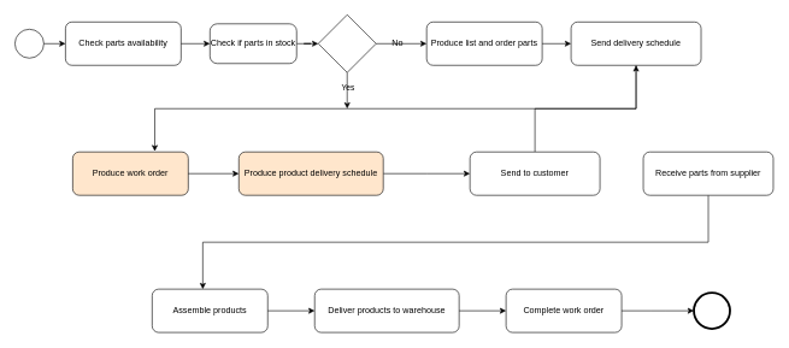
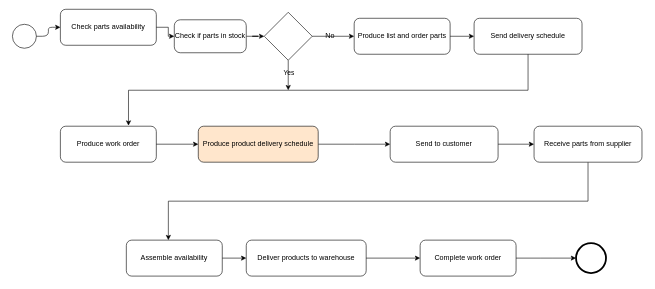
  <mxCell id="0" />
  <mxCell id="1" parent="0" />
  <mxCell id="2" value="" style="ellipse;whiteSpace=wrap;html=1;aspect=fixed;" parent="1" vertex="1"><mxGeometry x="20" y="40" width="40" height="40" as="geometry" /></mxCell>
- <mxCell id="3" value="Check parts availability" style="rounded=1;whiteSpace=wrap;html=1;fontSize=12;" parent="1" vertex="1"><mxGeometry x="90" y="30" width="160" height="60" as="geometry" /></mxCell>
+ <mxCell id="3" value="Check parts availability" style="rounded=1;whiteSpace=wrap;html=1;fontSize=12;" parent="1" vertex="1"><mxGeometry x="100" y="15" width="160" height="60" as="geometry" /></mxCell>
  <mxCell id="4" style="edgeStyle=orthogonalEdgeStyle;html=1;" parent="1" source="2" target="3" edge="1"><mxGeometry relative="1" as="geometry" /></mxCell>
  <mxCell id="5" style="edgeStyle=orthogonalEdgeStyle;rounded=0;orthogonalLoop=1;jettySize=auto;html=1;" parent="1" source="9" edge="1"><mxGeometry relative="1" as="geometry"><mxPoint x="590" y="60" as="targetPoint" /></mxGeometry></mxCell>
  <mxCell id="6" style="edgeStyle=orthogonalEdgeStyle;rounded=0;orthogonalLoop=1;jettySize=auto;html=1;curved=1;strokeColor=none;" parent="1" source="9" edge="1"><mxGeometry relative="1" as="geometry"><mxPoint x="480" y="150" as="targetPoint" /></mxGeometry></mxCell>
  <mxCell id="7" value="Yes" style="edgeLabel;html=1;align=center;verticalAlign=middle;resizable=0;points=[];" parent="6" vertex="1" connectable="0"><mxGeometry x="-0.208" y="2" relative="1" as="geometry"><mxPoint x="-2" as="offset" /></mxGeometry></mxCell>
  <mxCell id="8" style="edgeStyle=orthogonalEdgeStyle;rounded=0;orthogonalLoop=1;jettySize=auto;html=1;exitX=0.5;exitY=1;exitDx=0;exitDy=0;startSize=0;endSize=6;" parent="1" source="9" edge="1"><mxGeometry relative="1" as="geometry"><mxPoint x="480" y="150" as="targetPoint" /></mxGeometry></mxCell>
  <mxCell id="9" value="" style="rhombus;whiteSpace=wrap;html=1;" parent="1" vertex="1"><mxGeometry x="440" y="20" width="80" height="80" as="geometry" /></mxCell>
  <mxCell id="10" value="Produce list and order parts" style="rounded=1;whiteSpace=wrap;html=1;fontSize=12;" parent="1" vertex="1"><mxGeometry x="590" y="30" width="160" height="60" as="geometry" /></mxCell>
  <mxCell id="11" value="Send delivery schedule" style="rounded=1;whiteSpace=wrap;html=1;fontSize=12;" parent="1" vertex="1"><mxGeometry x="790" y="30" width="180" height="60" as="geometry" /></mxCell>
  <mxCell id="12" style="edgeStyle=orthogonalEdgeStyle;html=1;" parent="1" source="10" target="11" edge="1"><mxGeometry relative="1" as="geometry" /></mxCell>
- <mxCell id="13" value="Produce work order" style="rounded=1;whiteSpace=wrap;html=1;fontSize=12;fillColor=#ffe6cc;" parent="1" vertex="1"><mxGeometry x="100" y="210" width="160" height="60" as="geometry" /></mxCell>
+ <mxCell id="13" value="Produce work order" style="rounded=1;whiteSpace=wrap;html=1;fontSize=12;" parent="1" vertex="1"><mxGeometry x="100" y="210" width="160" height="60" as="geometry" /></mxCell>
  <mxCell id="14" style="edgeStyle=orthogonalEdgeStyle;rounded=0;orthogonalLoop=1;jettySize=auto;html=1;" parent="1" source="15" edge="1"><mxGeometry relative="1" as="geometry"><mxPoint x="650" y="240" as="targetPoint" /></mxGeometry></mxCell>
  <mxCell id="15" value="Produce product delivery schedule" style="rounded=1;whiteSpace=wrap;html=1;fontSize=12;fillColor=#ffe6cc;" parent="1" vertex="1"><mxGeometry x="330" y="210" width="200" height="60" as="geometry" /></mxCell>
  <mxCell id="16" style="edgeStyle=orthogonalEdgeStyle;html=1;" parent="1" source="13" target="15" edge="1"><mxGeometry relative="1" as="geometry" /></mxCell>
  <mxCell id="17" style="rounded=0;orthogonalLoop=1;jettySize=auto;html=1;edgeStyle=elbowEdgeStyle;elbow=vertical;entryX=0.438;entryY=0;entryDx=0;entryDy=0;entryPerimeter=0;" parent="1" source="18" target="19" edge="1"><mxGeometry relative="1" as="geometry"><mxPoint x="980" y="350" as="targetPoint" /></mxGeometry></mxCell>
  <mxCell id="18" value="Receive parts from supplier" style="rounded=1;whiteSpace=wrap;html=1;fontSize=12;" parent="1" vertex="1"><mxGeometry x="890" y="210" width="180" height="60" as="geometry" /></mxCell>
- <mxCell id="19" value="Assemble products" style="rounded=1;whiteSpace=wrap;html=1;fontSize=12;" parent="1" vertex="1"><mxGeometry x="210" y="400" width="160" height="60" as="geometry" /></mxCell>
- <mxCell id="20" value="Deliver products to warehouse" style="rounded=1;whiteSpace=wrap;html=1;fontSize=12;" parent="1" vertex="1"><mxGeometry x="435" y="400" width="200" height="60" as="geometry" /></mxCell>
+ <mxCell id="19" value="Assemble availability" style="rounded=1;whiteSpace=wrap;html=1;fontSize=12;" parent="1" vertex="1"><mxGeometry x="210" y="400" width="160" height="60" as="geometry" /></mxCell>
+ <mxCell id="20" value="Deliver products to warehouse" style="rounded=1;whiteSpace=wrap;html=1;fontSize=12;" parent="1" vertex="1"><mxGeometry x="410" y="400" width="200" height="60" as="geometry" /></mxCell>
  <mxCell id="21" style="edgeStyle=orthogonalEdgeStyle;html=1;" parent="1" source="19" target="20" edge="1"><mxGeometry relative="1" as="geometry" /></mxCell>
  <mxCell id="22" value="Complete work order" style="rounded=1;whiteSpace=wrap;html=1;fontSize=12;" parent="1" vertex="1"><mxGeometry x="700" y="400" width="160" height="60" as="geometry" /></mxCell>
  <mxCell id="23" style="edgeStyle=orthogonalEdgeStyle;html=1;" parent="1" source="20" target="22" edge="1"><mxGeometry relative="1" as="geometry" /></mxCell>
  <mxCell id="24" style="edgeStyle=orthogonalEdgeStyle;html=1;" parent="1" source="22" edge="1"><mxGeometry relative="1" as="geometry"><mxPoint x="960" y="430" as="targetPoint" /></mxGeometry></mxCell>
  <mxCell id="25" value="No" style="text;html=1;align=center;verticalAlign=middle;whiteSpace=wrap;rounded=0;" parent="1" vertex="1"><mxGeometry x="520" y="45" width="60" height="30" as="geometry" /></mxCell>
  <mxCell id="26" style="edgeStyle=orthogonalEdgeStyle;rounded=0;orthogonalLoop=1;jettySize=auto;html=1;exitX=0.5;exitY=1;exitDx=0;exitDy=0;entryX=0.71;entryY=-0.017;entryDx=0;entryDy=0;entryPerimeter=0;" parent="1" source="11" target="13" edge="1"><mxGeometry relative="1" as="geometry" /></mxCell>
- <mxCell id="27" style="edgeStyle=orthogonalEdgeStyle;rounded=0;orthogonalLoop=1;jettySize=auto;html=1;" parent="1" source="28" target="11" edge="1"><mxGeometry relative="1" as="geometry"><mxPoint x="880" y="240" as="targetPoint" /></mxGeometry></mxCell>
+ <mxCell id="27" style="edgeStyle=orthogonalEdgeStyle;rounded=0;orthogonalLoop=1;jettySize=auto;html=1;entryX=0;entryY=0.5;entryDx=0;entryDy=0;" parent="1" source="28" target="18" edge="1"><mxGeometry relative="1" as="geometry"><mxPoint x="880" y="240" as="targetPoint" /></mxGeometry></mxCell>
  <mxCell id="28" value="Send to customer" style="rounded=1;whiteSpace=wrap;html=1;fontSize=12;" parent="1" vertex="1"><mxGeometry x="650" y="210" width="180" height="60" as="geometry" /></mxCell>
  <mxCell id="29" value="" style="points=[[0.145,0.145,0],[0.5,0,0],[0.855,0.145,0],[1,0.5,0],[0.855,0.855,0],[0.5,1,0],[0.145,0.855,0],[0,0.5,0]];shape=mxgraph.bpmn.event;html=1;verticalLabelPosition=bottom;labelBackgroundColor=#ffffff;verticalAlign=top;align=center;perimeter=ellipsePerimeter;outlineConnect=0;aspect=fixed;outline=end;symbol=terminate2;" parent="1" vertex="1"><mxGeometry x="960" y="405" width="50" height="50" as="geometry" /></mxCell>
  <mxCell id="30" style="edgeStyle=orthogonalEdgeStyle;rounded=0;orthogonalLoop=1;jettySize=auto;html=1;entryX=0;entryY=0.5;entryDx=0;entryDy=0;" edge="1" parent="1" source="31" target="9"><mxGeometry relative="1" as="geometry" /></mxCell>
  <mxCell id="31" value="Check if parts in stock" style="points=[[0.25,0,0],[0.5,0,0],[0.75,0,0],[1,0.25,0],[1,0.5,0],[1,0.75,0],[0.75,1,0],[0.5,1,0],[0.25,1,0],[0,0.75,0],[0,0.5,0],[0,0.25,0]];shape=mxgraph.bpmn.task;whiteSpace=wrap;rectStyle=rounded;size=10;html=1;container=1;expand=0;collapsible=0;taskMarker=abstract;" vertex="1" parent="1"><mxGeometry x="290" y="32.5" width="120" height="55" as="geometry" /></mxCell>
  <mxCell id="32" style="edgeStyle=orthogonalEdgeStyle;rounded=0;orthogonalLoop=1;jettySize=auto;html=1;entryX=0;entryY=0.5;entryDx=0;entryDy=0;entryPerimeter=0;" edge="1" parent="1" source="3" target="31"><mxGeometry relative="1" as="geometry" /></mxCell>
